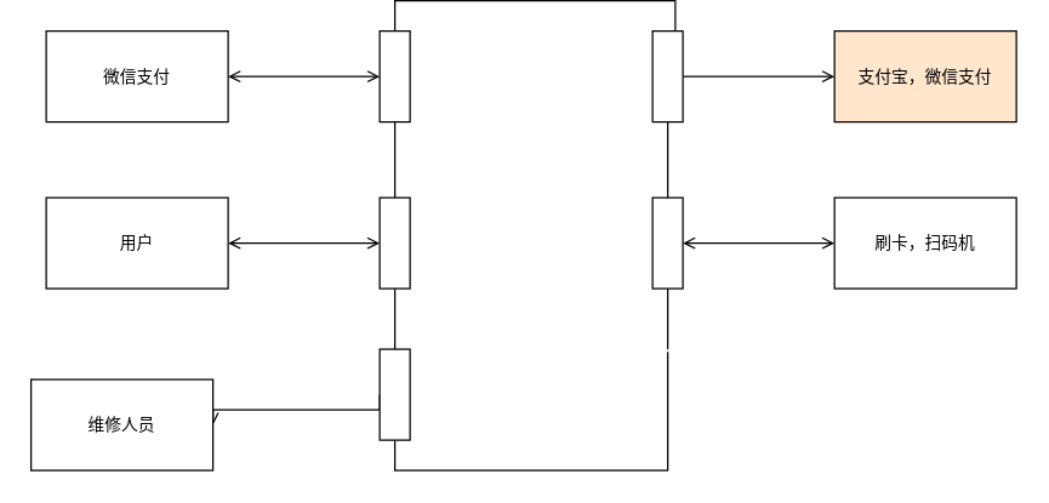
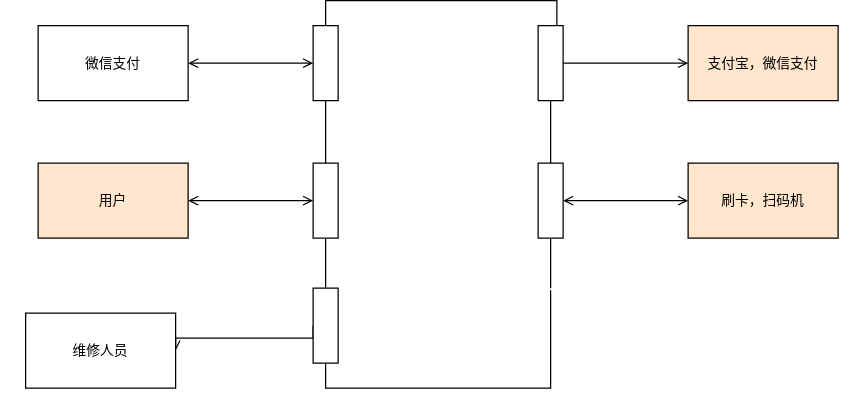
  <mxCell id="0" />
  <mxCell id="1" parent="0" />
  <mxCell id="2" style="rounded=0;orthogonalLoop=1;jettySize=auto;html=1;exitX=0.5;exitY=1;exitDx=0;exitDy=0;entryX=0.5;entryY=0;entryDx=0;entryDy=0;endArrow=none;endFill=0;edgeStyle=orthogonalEdgeStyle;" edge="1" parent="1" source="5" target="8"><mxGeometry relative="1" as="geometry" /></mxCell>
  <mxCell id="3" style="edgeStyle=orthogonalEdgeStyle;shape=connector;rounded=0;orthogonalLoop=1;jettySize=auto;html=1;exitX=0.5;exitY=0;exitDx=0;exitDy=0;labelBackgroundColor=default;strokeColor=default;align=center;verticalAlign=middle;fontFamily=Helvetica;fontSize=11;fontColor=default;endArrow=none;endFill=0;entryX=0.75;entryY=0;entryDx=0;entryDy=0;" edge="1" parent="1" source="5" target="11"><mxGeometry relative="1" as="geometry"><mxPoint x="270" y="-30" as="targetPoint" /></mxGeometry></mxCell>
  <mxCell id="4" style="edgeStyle=orthogonalEdgeStyle;shape=connector;rounded=0;orthogonalLoop=1;jettySize=auto;html=1;exitX=0;exitY=0.5;exitDx=0;exitDy=0;labelBackgroundColor=default;strokeColor=default;align=center;verticalAlign=middle;fontFamily=Helvetica;fontSize=11;fontColor=default;endArrow=open;endFill=0;startArrow=open;startFill=0;" edge="1" parent="1" source="5"><mxGeometry relative="1" as="geometry"><mxPoint x="150" y="50" as="targetPoint" /></mxGeometry></mxCell>
  <mxCell id="5" value="" style="rounded=0;whiteSpace=wrap;html=1;" vertex="1" parent="1"><mxGeometry x="250" y="20" width="20" height="60" as="geometry" /></mxCell>
  <mxCell id="6" style="edgeStyle=orthogonalEdgeStyle;shape=connector;rounded=0;orthogonalLoop=1;jettySize=auto;html=1;exitX=0;exitY=0.5;exitDx=0;exitDy=0;labelBackgroundColor=default;strokeColor=default;align=center;verticalAlign=middle;fontFamily=Helvetica;fontSize=11;fontColor=default;endArrow=open;endFill=0;startArrow=open;startFill=0;" edge="1" parent="1" source="8"><mxGeometry relative="1" as="geometry"><mxPoint x="150" y="160" as="targetPoint" /></mxGeometry></mxCell>
  <mxCell id="7" style="edgeStyle=orthogonalEdgeStyle;shape=connector;rounded=0;orthogonalLoop=1;jettySize=auto;html=1;exitX=0.5;exitY=1;exitDx=0;exitDy=0;entryX=0.5;entryY=0;entryDx=0;entryDy=0;labelBackgroundColor=default;strokeColor=default;align=center;verticalAlign=middle;fontFamily=Helvetica;fontSize=11;fontColor=default;endArrow=none;endFill=0;" edge="1" parent="1" source="8" target="21"><mxGeometry relative="1" as="geometry" /></mxCell>
  <mxCell id="8" value="" style="rounded=0;whiteSpace=wrap;html=1;" vertex="1" parent="1"><mxGeometry x="250" y="130" width="20" height="60" as="geometry" /></mxCell>
  <mxCell id="9" style="edgeStyle=none;shape=connector;rounded=0;orthogonalLoop=1;jettySize=auto;html=1;exitX=0.5;exitY=1;exitDx=0;exitDy=0;entryX=0.5;entryY=0;entryDx=0;entryDy=0;labelBackgroundColor=default;strokeColor=default;align=center;verticalAlign=middle;fontFamily=Helvetica;fontSize=11;fontColor=default;endArrow=none;endFill=0;" edge="1" parent="1" source="11" target="14"><mxGeometry relative="1" as="geometry" /></mxCell>
  <mxCell id="10" style="edgeStyle=orthogonalEdgeStyle;shape=connector;rounded=0;orthogonalLoop=1;jettySize=auto;html=1;exitX=1;exitY=0.5;exitDx=0;exitDy=0;labelBackgroundColor=default;strokeColor=default;align=center;verticalAlign=middle;fontFamily=Helvetica;fontSize=11;fontColor=default;endArrow=open;endFill=0;startArrow=none;startFill=0;" edge="1" parent="1" source="11"><mxGeometry relative="1" as="geometry"><mxPoint x="550" y="50" as="targetPoint" /></mxGeometry></mxCell>
  <mxCell id="11" value="" style="rounded=0;whiteSpace=wrap;html=1;" vertex="1" parent="1"><mxGeometry x="430" y="20" width="20" height="60" as="geometry" /></mxCell>
  <mxCell id="12" style="edgeStyle=orthogonalEdgeStyle;shape=connector;rounded=0;orthogonalLoop=1;jettySize=auto;html=1;exitX=1;exitY=0.5;exitDx=0;exitDy=0;labelBackgroundColor=default;strokeColor=default;align=center;verticalAlign=middle;fontFamily=Helvetica;fontSize=11;fontColor=default;endArrow=open;endFill=0;startArrow=open;startFill=0;" edge="1" parent="1" source="14"><mxGeometry relative="1" as="geometry"><mxPoint x="550" y="160" as="targetPoint" /></mxGeometry></mxCell>
  <mxCell id="13" style="edgeStyle=orthogonalEdgeStyle;shape=connector;rounded=0;orthogonalLoop=1;jettySize=auto;html=1;exitX=0.5;exitY=1;exitDx=0;exitDy=0;entryX=0.5;entryY=0;entryDx=0;entryDy=0;labelBackgroundColor=default;strokeColor=default;align=center;verticalAlign=middle;fontFamily=Helvetica;fontSize=11;fontColor=default;endArrow=none;endFill=0;" edge="1" parent="1" source="14"><mxGeometry relative="1" as="geometry"><mxPoint x="440" y="230" as="targetPoint" /></mxGeometry></mxCell>
  <mxCell id="14" value="" style="rounded=0;whiteSpace=wrap;html=1;" vertex="1" parent="1"><mxGeometry x="430" y="130" width="20" height="60" as="geometry" /></mxCell>
  <mxCell id="15" value="微信支付" style="rounded=0;whiteSpace=wrap;html=1;fontFamily=Helvetica;fontSize=11;fontColor=default;" vertex="1" parent="1"><mxGeometry x="30" y="20" width="120" height="60" as="geometry" /></mxCell>
- <mxCell id="16" value="用户" style="rounded=0;whiteSpace=wrap;html=1;fontFamily=Helvetica;fontSize=11;fontColor=default;" vertex="1" parent="1"><mxGeometry x="30" y="130" width="120" height="60" as="geometry" /></mxCell>
+ <mxCell id="16" value="用户" style="rounded=0;whiteSpace=wrap;html=1;fontFamily=Helvetica;fontSize=11;fontColor=default;fillColor=#ffe6cc;" vertex="1" parent="1"><mxGeometry x="30" y="130" width="120" height="60" as="geometry" /></mxCell>
  <mxCell id="17" value="支付宝，微信支付" style="rounded=0;whiteSpace=wrap;html=1;fontFamily=Helvetica;fontSize=11;fontColor=default;fillColor=#ffe6cc;" vertex="1" parent="1"><mxGeometry x="550" y="20" width="120" height="60" as="geometry" /></mxCell>
- <mxCell id="18" value="刷卡，扫码机" style="rounded=0;whiteSpace=wrap;html=1;fontFamily=Helvetica;fontSize=11;fontColor=default;" vertex="1" parent="1"><mxGeometry x="550" y="130" width="120" height="60" as="geometry" /></mxCell>
+ <mxCell id="18" value="刷卡，扫码机" style="rounded=0;whiteSpace=wrap;html=1;fontFamily=Helvetica;fontSize=11;fontColor=default;fillColor=#ffe6cc;" vertex="1" parent="1"><mxGeometry x="550" y="130" width="120" height="60" as="geometry" /></mxCell>
  <mxCell id="19" style="edgeStyle=orthogonalEdgeStyle;shape=connector;rounded=0;orthogonalLoop=1;jettySize=auto;html=1;exitX=0.5;exitY=1;exitDx=0;exitDy=0;labelBackgroundColor=default;strokeColor=default;align=center;verticalAlign=middle;fontFamily=Helvetica;fontSize=11;fontColor=default;endArrow=none;endFill=0;" edge="1" parent="1" source="21"><mxGeometry relative="1" as="geometry"><mxPoint x="440" y="231.6" as="targetPoint" /><Array as="points"><mxPoint x="260" y="310" /><mxPoint x="440" y="310" /></Array></mxGeometry></mxCell>
  <mxCell id="20" style="edgeStyle=orthogonalEdgeStyle;shape=connector;rounded=0;orthogonalLoop=1;jettySize=auto;html=1;exitX=0;exitY=0.5;exitDx=0;exitDy=0;entryX=1;entryY=0.5;entryDx=0;entryDy=0;labelBackgroundColor=default;strokeColor=default;align=center;verticalAlign=middle;fontFamily=Helvetica;fontSize=11;fontColor=default;endArrow=open;endFill=0;" edge="1" parent="1" source="21" target="22"><mxGeometry relative="1" as="geometry"><Array as="points"><mxPoint x="250" y="270" /></Array></mxGeometry></mxCell>
  <mxCell id="21" value="" style="rounded=0;whiteSpace=wrap;html=1;fontFamily=Helvetica;fontSize=11;fontColor=default;" vertex="1" parent="1"><mxGeometry x="250" y="230" width="20" height="60" as="geometry" /></mxCell>
  <mxCell id="22" value="维修人员" style="rounded=0;whiteSpace=wrap;html=1;fontFamily=Helvetica;fontSize=11;fontColor=default;" vertex="1" parent="1"><mxGeometry x="20" y="250" width="120" height="60" as="geometry" /></mxCell>
